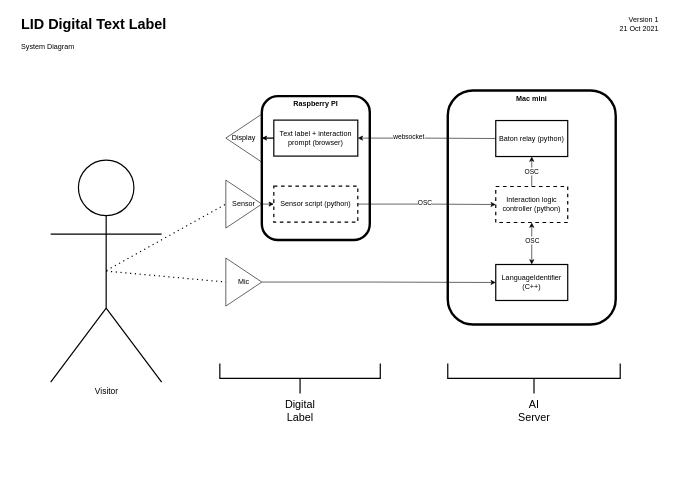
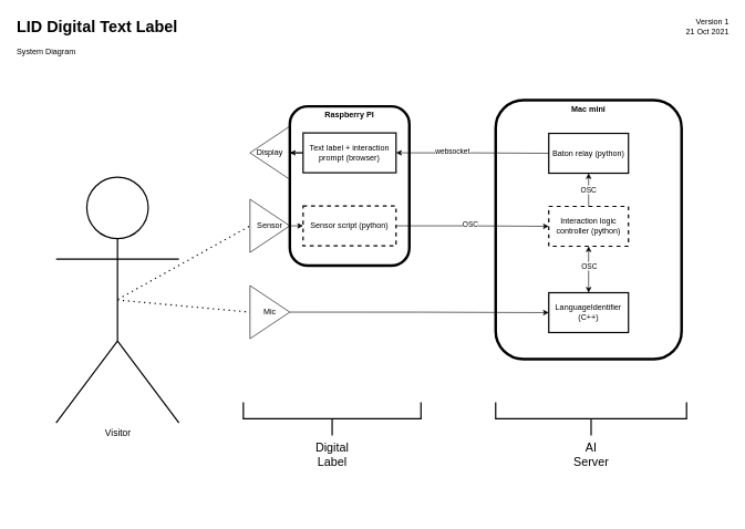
  <mxCell id="0" />
  <mxCell id="1" parent="0" />
  <mxCell id="2" value="Visitor" style="shape=umlActor;verticalLabelPosition=bottom;verticalAlign=top;html=1;outlineConnect=0;fontSize=14;strokeWidth=2;" parent="1" vertex="1"><mxGeometry x="84" y="266" width="185" height="370" as="geometry" /></mxCell>
  <mxCell id="3" value="" style="endArrow=none;dashed=1;html=1;dashPattern=1 3;strokeWidth=2;entryX=0;entryY=0.5;entryDx=0;entryDy=0;" parent="1" target="19" edge="1"><mxGeometry width="50" height="50" relative="1" as="geometry"><mxPoint x="177" y="450" as="sourcePoint" /><mxPoint x="328" y="391" as="targetPoint" /></mxGeometry></mxCell>
  <mxCell id="4" style="edgeStyle=orthogonalEdgeStyle;rounded=0;orthogonalLoop=1;jettySize=auto;html=1;exitX=1;exitY=0.5;exitDx=0;exitDy=0;entryX=0;entryY=0.5;entryDx=0;entryDy=0;startArrow=none;startFill=0;endArrow=classic;endFill=1;" parent="1" source="23" target="14" edge="1"><mxGeometry relative="1" as="geometry" /></mxCell>
  <mxCell id="5" value="OSC" style="edgeLabel;html=1;align=center;verticalAlign=middle;resizable=0;points=[];" parent="4" vertex="1" connectable="0"><mxGeometry x="-0.036" y="3" relative="1" as="geometry"><mxPoint as="offset" /></mxGeometry></mxCell>
  <mxCell id="6" style="edgeStyle=orthogonalEdgeStyle;rounded=0;orthogonalLoop=1;jettySize=auto;html=1;exitX=1;exitY=0.5;exitDx=0;exitDy=0;entryX=0;entryY=0.5;entryDx=0;entryDy=0;startArrow=classic;startFill=1;endArrow=none;endFill=0;" parent="1" source="24" target="16" edge="1"><mxGeometry relative="1" as="geometry" /></mxCell>
  <mxCell id="7" value="websocket" style="edgeLabel;html=1;align=center;verticalAlign=middle;resizable=0;points=[];" parent="6" vertex="1" connectable="0"><mxGeometry x="-0.273" y="2" relative="1" as="geometry"><mxPoint as="offset" /></mxGeometry></mxCell>
  <mxCell id="8" style="edgeStyle=orthogonalEdgeStyle;rounded=0;orthogonalLoop=1;jettySize=auto;html=1;exitX=1;exitY=0.5;exitDx=0;exitDy=0;entryX=0;entryY=0.5;entryDx=0;entryDy=0;startArrow=none;startFill=0;endArrow=classic;endFill=1;" parent="1" source="17" target="11" edge="1"><mxGeometry relative="1" as="geometry" /></mxCell>
- <mxCell id="9" value="&lt;h1&gt;LID Digital Text Label&lt;/h1&gt;&lt;p&gt;System Diagram&lt;/p&gt;" style="text;html=1;strokeColor=none;fillColor=none;spacing=5;spacingTop=-20;whiteSpace=wrap;overflow=hidden;rounded=0;verticalAlign=top;" parent="1" vertex="1"><mxGeometry x="30" y="20" width="280" height="70" as="geometry" /></mxCell>
+ <mxCell id="9" value="&lt;h1&gt;LID Digital Text Label&lt;/h1&gt;&lt;p&gt;System Diagram&lt;/p&gt;" style="text;html=1;strokeColor=none;fillColor=none;spacing=5;spacingTop=-20;whiteSpace=wrap;overflow=hidden;rounded=0;verticalAlign=top;" parent="1" vertex="1"><mxGeometry x="20" y="20" width="280" height="70" as="geometry" /></mxCell>
  <mxCell id="10" value="Mac mini" style="rounded=1;whiteSpace=wrap;html=1;fillColor=none;verticalAlign=top;fontStyle=1;strokeWidth=4;" parent="1" vertex="1"><mxGeometry x="746" y="150" width="280" height="390" as="geometry" /></mxCell>
  <mxCell id="11" value="LanguageIdentifier (C++)" style="rounded=0;whiteSpace=wrap;html=1;fillColor=none;strokeWidth=2;" parent="1" vertex="1"><mxGeometry x="826" y="440" width="120" height="60" as="geometry" /></mxCell>
  <mxCell id="12" style="edgeStyle=orthogonalEdgeStyle;rounded=0;orthogonalLoop=1;jettySize=auto;html=1;exitX=0.5;exitY=1;exitDx=0;exitDy=0;entryX=0.5;entryY=0;entryDx=0;entryDy=0;startArrow=classic;startFill=1;endArrow=classic;endFill=1;" parent="1" source="14" target="11" edge="1"><mxGeometry x="766" y="170" as="geometry" /></mxCell>
  <mxCell id="13" value="OSC" style="edgeLabel;html=1;align=center;verticalAlign=middle;resizable=0;points=[];" parent="12" vertex="1" connectable="0"><mxGeometry x="-0.185" relative="1" as="geometry"><mxPoint as="offset" /></mxGeometry></mxCell>
  <mxCell id="14" value="Interaction logic controller (python)" style="rounded=0;whiteSpace=wrap;html=1;fillColor=none;strokeWidth=2;dashed=1;" parent="1" vertex="1"><mxGeometry x="826" y="310" width="120" height="60" as="geometry" /></mxCell>
  <mxCell id="15" value="OSC" style="edgeStyle=orthogonalEdgeStyle;rounded=0;orthogonalLoop=1;jettySize=auto;html=1;startArrow=classic;startFill=1;endArrow=none;endFill=0;" parent="1" source="16" target="14" edge="1"><mxGeometry x="766" y="170" as="geometry" /></mxCell>
  <mxCell id="16" value="Baton relay (python)" style="rounded=0;whiteSpace=wrap;html=1;fillColor=none;verticalAlign=middle;strokeWidth=2;" parent="1" vertex="1"><mxGeometry x="826" y="200" width="120" height="60" as="geometry" /></mxCell>
  <mxCell id="17" value="Mic" style="triangle;whiteSpace=wrap;html=1;fillColor=none;" parent="1" vertex="1"><mxGeometry x="376" y="429.29" width="60" height="80" as="geometry" /></mxCell>
  <mxCell id="18" value="" style="endArrow=none;dashed=1;html=1;dashPattern=1 3;strokeWidth=2;entryX=0;entryY=0.5;entryDx=0;entryDy=0;exitX=0.5;exitY=0.5;exitDx=0;exitDy=0;exitPerimeter=0;" parent="1" source="2" target="17" edge="1"><mxGeometry width="50" height="50" relative="1" as="geometry"><mxPoint x="226" y="510" as="sourcePoint" /><mxPoint x="276" y="460" as="targetPoint" /></mxGeometry></mxCell>
  <mxCell id="19" value="Sensor" style="triangle;whiteSpace=wrap;html=1;" parent="1" vertex="1"><mxGeometry x="376" y="299.29" width="60" height="80" as="geometry" /></mxCell>
  <mxCell id="20" value="Display" style="triangle;whiteSpace=wrap;html=1;fillColor=none;direction=west;" parent="1" vertex="1"><mxGeometry x="376" y="189.29" width="60" height="80" as="geometry" /></mxCell>
  <mxCell id="21" value="" style="group;strokeWidth=4;strokeColor=none;" parent="1" vertex="1" connectable="0"><mxGeometry x="436" y="159.29" width="180" height="240" as="geometry" /></mxCell>
  <mxCell id="22" value="Raspberry PI" style="rounded=1;whiteSpace=wrap;html=1;fillColor=none;verticalAlign=top;fontStyle=1;strokeWidth=4;" parent="21" vertex="1"><mxGeometry width="180" height="240" as="geometry" /></mxCell>
  <mxCell id="23" value="Sensor script (python)" style="rounded=0;whiteSpace=wrap;html=1;fillColor=none;strokeWidth=2;dashed=1;" parent="21" vertex="1"><mxGeometry x="20" y="150" width="140" height="60" as="geometry" /></mxCell>
  <mxCell id="24" value="Text label + interaction prompt (browser)" style="rounded=0;whiteSpace=wrap;html=1;fillColor=none;strokeWidth=2;" parent="21" vertex="1"><mxGeometry x="20" y="40" width="140" height="60" as="geometry" /></mxCell>
  <mxCell id="25" style="edgeStyle=orthogonalEdgeStyle;rounded=0;orthogonalLoop=1;jettySize=auto;html=1;exitX=1;exitY=0.5;exitDx=0;exitDy=0;entryX=0;entryY=0.5;entryDx=0;entryDy=0;startArrow=none;startFill=0;endArrow=classic;endFill=1;" parent="1" source="19" target="23" edge="1"><mxGeometry x="396" y="179.29" as="geometry" /></mxCell>
  <mxCell id="26" value="" style="edgeStyle=orthogonalEdgeStyle;rounded=0;orthogonalLoop=1;jettySize=auto;html=1;startArrow=classic;startFill=1;endArrow=none;endFill=0;" parent="1" source="20" target="24" edge="1"><mxGeometry x="396" y="179.29" as="geometry" /></mxCell>
  <mxCell id="27" style="edgeStyle=orthogonalEdgeStyle;rounded=0;orthogonalLoop=1;jettySize=auto;html=1;exitX=0.5;exitY=1;exitDx=0;exitDy=0;startArrow=none;startFill=0;endArrow=none;endFill=0;" parent="1" source="10" target="10" edge="1"><mxGeometry relative="1" as="geometry" /></mxCell>
  <mxCell id="28" value="Version 1&lt;br&gt;21 Oct 2021" style="text;html=1;strokeColor=none;fillColor=none;align=right;verticalAlign=middle;whiteSpace=wrap;rounded=0;" vertex="1" parent="1"><mxGeometry x="1020" y="20" width="80" height="40" as="geometry" /></mxCell>
  <mxCell id="29" value="" style="group" vertex="1" connectable="0" parent="1"><mxGeometry x="746" y="587.5" width="287.5" height="112.5" as="geometry" /></mxCell>
  <mxCell id="30" style="edgeStyle=orthogonalEdgeStyle;rounded=0;orthogonalLoop=1;jettySize=auto;html=1;exitX=0.5;exitY=1;exitDx=0;exitDy=0;startArrow=none;startFill=0;endArrow=none;endFill=0;" parent="29" edge="1"><mxGeometry relative="1" as="geometry"><mxPoint x="140" as="sourcePoint" /><mxPoint x="140" as="targetPoint" /></mxGeometry></mxCell>
  <mxCell id="31" value="" style="strokeWidth=2;html=1;shape=mxgraph.flowchart.annotation_2;align=left;labelPosition=right;pointerEvents=1;fontSize=14;rotation=-90;" vertex="1" parent="29"><mxGeometry x="118.75" y="-101.25" width="50" height="287.5" as="geometry" /></mxCell>
  <mxCell id="32" value="AI Server" style="text;html=1;strokeColor=none;fillColor=none;align=center;verticalAlign=middle;whiteSpace=wrap;rounded=0;fontSize=18;" vertex="1" parent="29"><mxGeometry x="113.75" y="82.5" width="60" height="30" as="geometry" /></mxCell>
  <mxCell id="33" value="" style="group" vertex="1" connectable="0" parent="1"><mxGeometry x="366" y="605" width="267.5" height="95" as="geometry" /></mxCell>
  <mxCell id="34" style="edgeStyle=orthogonalEdgeStyle;rounded=0;orthogonalLoop=1;jettySize=auto;html=1;exitX=0.5;exitY=1;exitDx=0;exitDy=0;startArrow=classic;startFill=1;endArrow=classic;endFill=1;" parent="33" edge="1"><mxGeometry x="10" y="-185.71" as="geometry"><mxPoint x="157.0" y="14.29" as="sourcePoint" /><mxPoint x="157.0" y="14.29" as="targetPoint" /></mxGeometry></mxCell>
  <mxCell id="35" value="" style="strokeWidth=2;html=1;shape=mxgraph.flowchart.annotation_2;align=left;labelPosition=right;pointerEvents=1;fontSize=14;rotation=-90;" vertex="1" parent="33"><mxGeometry x="108.75" y="-108.75" width="50" height="267.5" as="geometry" /></mxCell>
  <mxCell id="36" value="Digital Label" style="text;html=1;strokeColor=none;fillColor=none;align=center;verticalAlign=middle;whiteSpace=wrap;rounded=0;fontSize=18;" vertex="1" parent="33"><mxGeometry x="103.75" y="65" width="60" height="30" as="geometry" /></mxCell>
